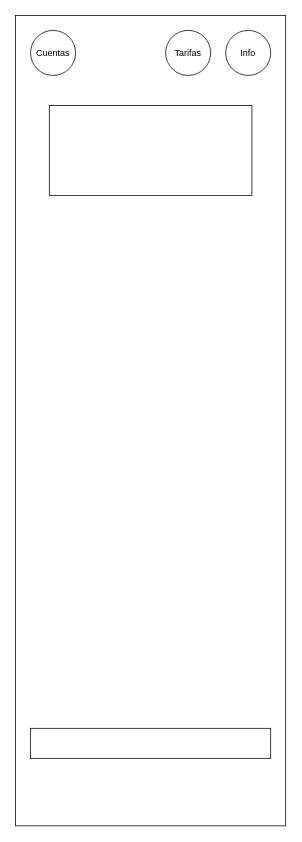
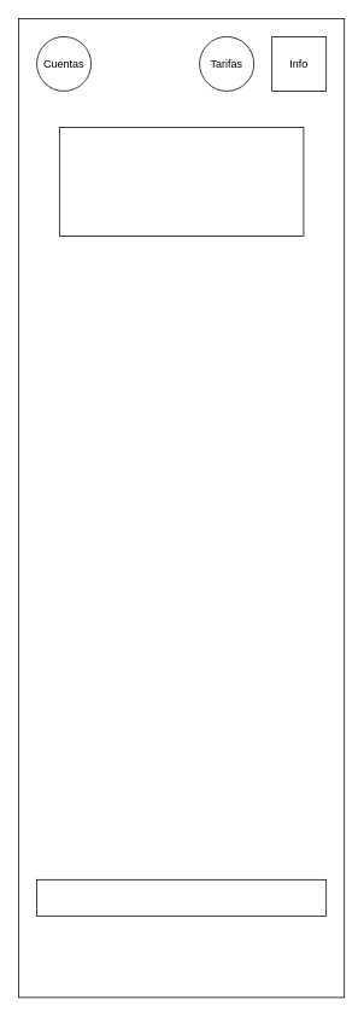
  <mxCell id="0" />
  <mxCell id="1" parent="0" />
  <mxCell id="2" value="" style="rounded=0;whiteSpace=wrap;html=1;" vertex="1" parent="1"><mxGeometry x="20" y="20" width="360" height="1080" as="geometry" /></mxCell>
  <mxCell id="3" value="Cuentas" style="ellipse;whiteSpace=wrap;html=1;aspect=fixed;" vertex="1" parent="1"><mxGeometry x="40" y="40" width="60" height="60" as="geometry" /></mxCell>
  <mxCell id="4" value="Tarifas" style="ellipse;whiteSpace=wrap;html=1;aspect=fixed;" vertex="1" parent="1"><mxGeometry x="220" y="40" width="60" height="60" as="geometry" /></mxCell>
- <mxCell id="5" value="Info" style="ellipse;whiteSpace=wrap;html=1;aspect=fixed;" vertex="1" parent="1"><mxGeometry x="300" y="40" width="60" height="60" as="geometry" /></mxCell>
+ <mxCell id="5" value="Info" style="whiteSpace=wrap;html=1;aspect=fixed;rounded=0;" vertex="1" parent="1"><mxGeometry x="300" y="40" width="60" height="60" as="geometry" /></mxCell>
  <mxCell id="6" value="" style="rounded=0;whiteSpace=wrap;html=1;" vertex="1" parent="1"><mxGeometry x="65" y="140" width="270" height="120" as="geometry" /></mxCell>
  <mxCell id="7" value="" style="rounded=0;whiteSpace=wrap;html=1;" vertex="1" parent="1"><mxGeometry x="40" y="970" width="320" height="40" as="geometry" /></mxCell>
